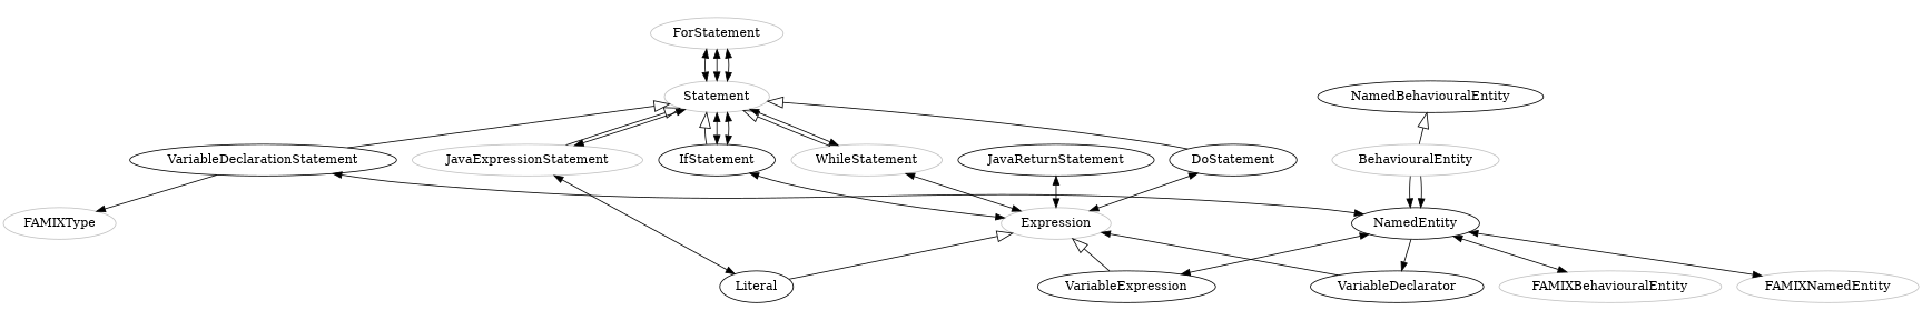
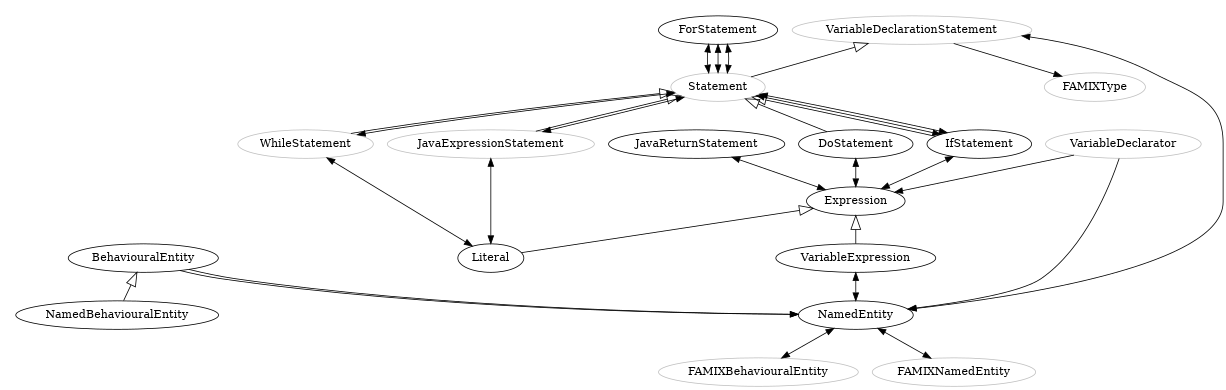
  digraph {
    edge [dir=both]
-   BehaviouralEntity [color=gray]
+   BehaviouralEntity
    NamedBehaviouralEntity
    Statement [color=gray]
    JavaExpressionStatement [color=gray]
    JavaReturnStatement
    WhileStatement [color=gray]
    DoStatement
    IfStatement
-   ForStatement [color=gray]
-   VariableDeclarationStatement
-   Expression [color=gray]
+   ForStatement
+   VariableDeclarationStatement [color=gray]
+   Expression
    VariableExpression
    Literal
    FAMIXBehaviouralEntity [color=gray]
    FAMIXNamedEntity [color=gray]
    FAMIXType [color=gray]
-   VariableDeclarator
+   VariableDeclarator [color=gray]
    NamedEntity
    subgraph sub_1 {
      color=white
      subgraph cluster_2 {
        color=white
        BehaviouralEntity
        NamedBehaviouralEntity
      }
      subgraph cluster_3 {
        color=white
        Statement
        JavaExpressionStatement
        JavaReturnStatement
        WhileStatement
        DoStatement
        IfStatement
        ForStatement
        VariableDeclarationStatement
        Expression
        VariableExpression
        Literal
      }
    }
    subgraph sub_4 {
      FAMIXBehaviouralEntity
      FAMIXNamedEntity
      FAMIXType
    }
    subgraph sub_5 {
      BehaviouralEntity
      NamedBehaviouralEntity
      Statement
      JavaExpressionStatement
      JavaReturnStatement
      WhileStatement
      DoStatement
      IfStatement
      ForStatement
      VariableDeclarationStatement
      Expression
      VariableExpression
      FAMIXBehaviouralEntity
      FAMIXNamedEntity
      VariableDeclarator
      NamedEntity
    }
-   NamedBehaviouralEntity -> BehaviouralEntity [arrowsize=1.75 arrowtail=empty dir=back]
+   BehaviouralEntity -> NamedBehaviouralEntity [arrowsize=1.75 arrowtail=empty dir=back]
    BehaviouralEntity -> NamedEntity [dir=""]
    BehaviouralEntity -> NamedEntity [dir=""]
    Statement -> JavaExpressionStatement [arrowsize=1.75 arrowtail=empty dir=back]
    Statement -> WhileStatement [arrowsize=1.75 arrowtail=empty dir=back]
    Statement -> DoStatement [arrowsize=1.75 arrowtail=empty dir=back]
    Statement -> IfStatement [arrowsize=1.75 arrowtail=empty dir=back]
-   Statement -> VariableDeclarationStatement [arrowsize=1.75 arrowtail=empty dir=back]
+   VariableDeclarationStatement -> Statement [arrowsize=1.75 arrowtail=empty dir=back]
    JavaExpressionStatement -> Statement
    JavaExpressionStatement -> Literal
    JavaReturnStatement -> Expression
    WhileStatement -> Statement
-   WhileStatement -> Expression
+   WhileStatement -> Literal
    DoStatement -> Expression
    IfStatement -> Statement
    IfStatement -> Statement
    IfStatement -> Expression
    ForStatement -> Statement
    ForStatement -> Statement
    ForStatement -> Statement
    VariableDeclarationStatement -> FAMIXType [dir=""]
    VariableDeclarationStatement -> NamedEntity
    Expression -> VariableExpression [arrowsize=1.75 arrowtail=empty dir=back]
    Expression -> Literal [arrowsize=1.75 arrowtail=empty dir=back]
    VariableExpression -> NamedEntity
    VariableDeclarator -> Expression [dir=""]
-   NamedEntity -> VariableDeclarator [dir=""]
+   VariableDeclarator -> NamedEntity [dir=""]
    NamedEntity -> FAMIXBehaviouralEntity
    NamedEntity -> FAMIXNamedEntity
  }
